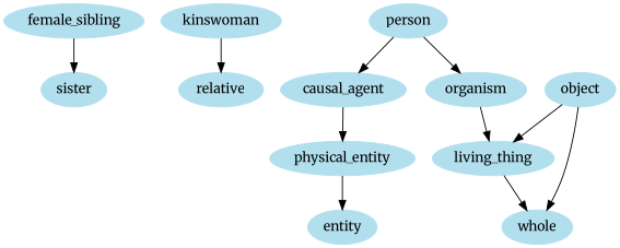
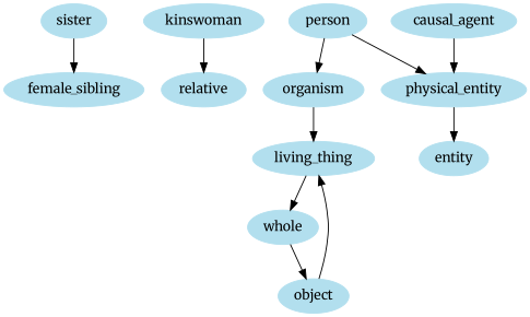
  digraph {
    fontname=Merriweather
    node [color=lightblue2 fontname=Merriweather style=filled]
    edge [fontname=Merriweather]
    sister
    female_sibling
    kinswoman
    relative
    person
    causal_agent
    organism
    physical_entity
    living_thing
    entity
    whole
    object
-   female_sibling -> sister
+   sister -> female_sibling
    kinswoman -> relative
-   person -> causal_agent
+   person -> physical_entity
    person -> organism
    causal_agent -> physical_entity
    organism -> living_thing
    physical_entity -> entity
    living_thing -> whole
-   object -> whole
+   whole -> object
    object -> living_thing
  }
